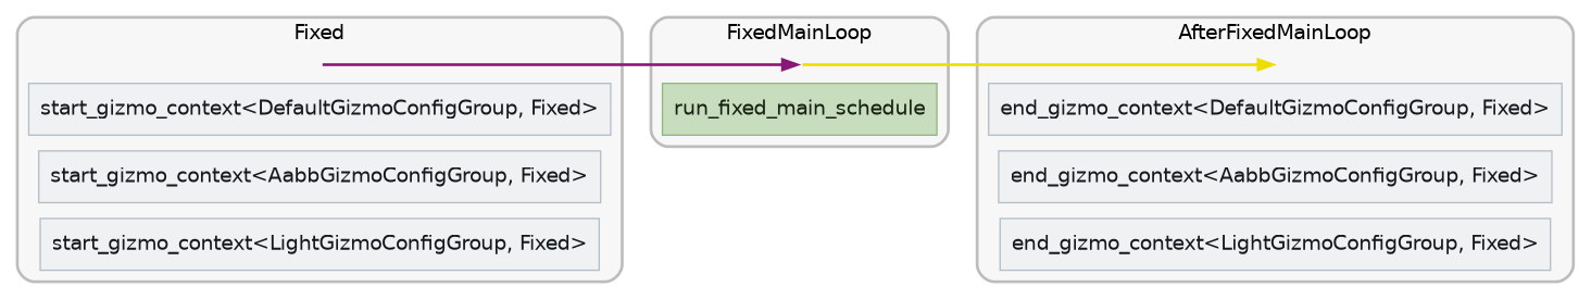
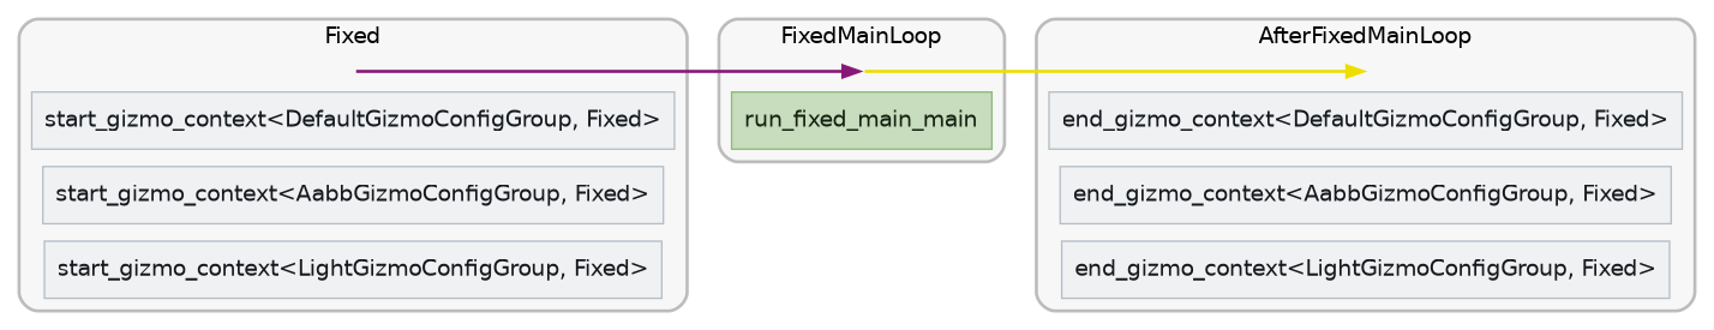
  digraph {
    bgcolor=white
    compound=true
    fontname=Helvetica
    nodesep=0.15
    rankdir=LR
    splines=spline
    node [shape=box style=filled color="#b4bec7" fillcolor="#eff1f3" fontcolor="#15191d" fontname=Helvetica penwidth=1]
    edge [penwidth=2]
    "set_marker_node_Set(0)" [shape=point style=invis color="" fillcolor="" fontcolor="" fontname="" penwidth=""]
    n2 [label="start_gizmo_context<DefaultGizmoConfigGroup, Fixed>"]
    n3 [label="start_gizmo_context<AabbGizmoConfigGroup, Fixed>"]
    n4 [label="start_gizmo_context<LightGizmoConfigGroup, Fixed>"]
    "set_marker_node_Set(1)" [shape=point style=invis color="" fillcolor="" fontcolor="" fontname="" penwidth=""]
-   n6 [color="#8dba79" fillcolor="#c7ddbd" fontcolor="#162111" label=run_fixed_main_schedule]
+   n6 [color="#8dba79" fillcolor="#c7ddbd" fontcolor="#162111" label=run_fixed_main_main]
    "set_marker_node_Set(2)" [shape=point style=invis color="" fillcolor="" fontcolor="" fontname="" penwidth=""]
    n8 [label="end_gizmo_context<DefaultGizmoConfigGroup, Fixed>"]
    n9 [label="end_gizmo_context<AabbGizmoConfigGroup, Fixed>"]
    n10 [label="end_gizmo_context<LightGizmoConfigGroup, Fixed>"]
    subgraph cluster_1 {
      color="#00000040"
      fillcolor="#00000008"
      fontcolor="#000000"
      label=Fixed
      penwidth=2
      style="rounded,filled"
      "set_marker_node_Set(0)"
      n2
      n3
      n4
    }
    subgraph cluster_2 {
      color="#00000040"
      fillcolor="#00000008"
      fontcolor="#000000"
      label=FixedMainLoop
      penwidth=2
      style="rounded,filled"
      "set_marker_node_Set(1)"
      n6
    }
    subgraph cluster_3 {
      color="#00000040"
      fillcolor="#00000008"
      fontcolor="#000000"
      label=AfterFixedMainLoop
      penwidth=2
      style="rounded,filled"
      "set_marker_node_Set(2)"
      n8
      n9
      n10
    }
    "set_marker_node_Set(0)" -> "set_marker_node_Set(1)" [color="#881877"]
    "set_marker_node_Set(1)" -> "set_marker_node_Set(2)" [color="#eede00"]
  }
